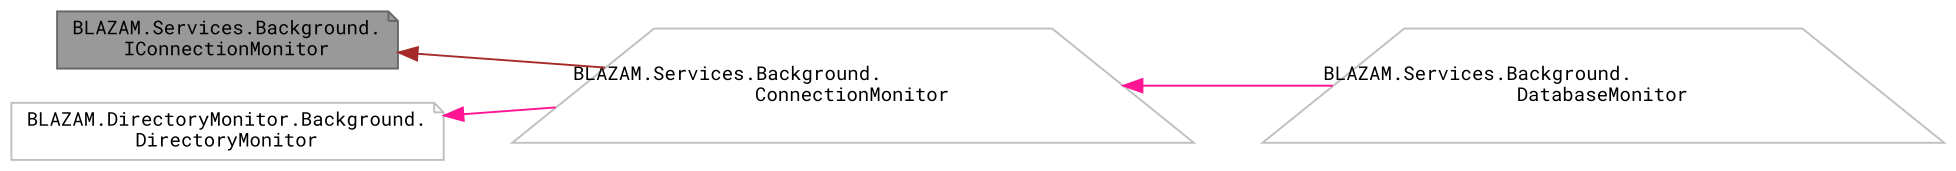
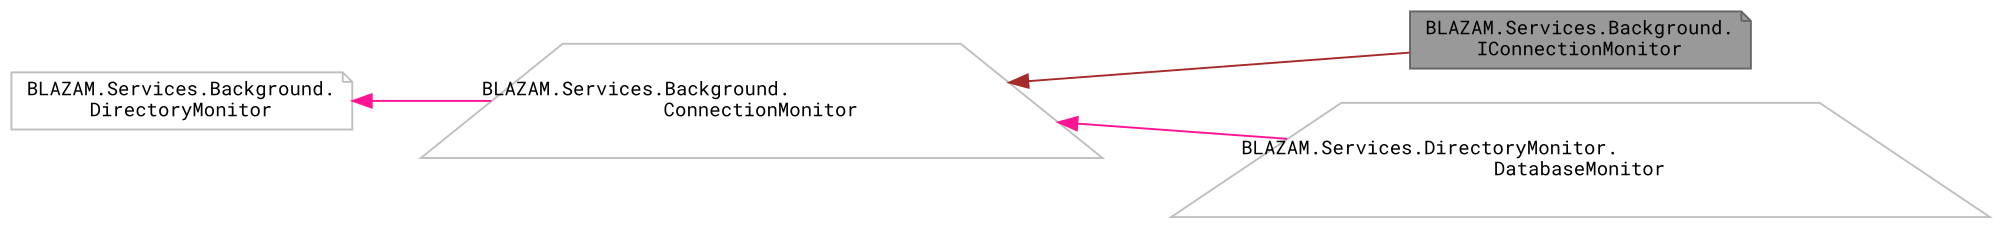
  digraph {
    fontname="Roboto Mono"
    rankdir=LR
    node [color=grey75 fillcolor=white fontname="Roboto Mono" fontsize=10 shape=note style=filled]
    edge [color=deeppink dir=back fontname="Roboto Mono" fontsize=10 labelfontname=Helvetica labelfontsize=10 style=solid]
    n1 [color=gray40 fillcolor=grey60 fontcolor=black height=0.2 label="BLAZAM.Services.Background.\lIConnectionMonitor" width=0.4]
    n2 [height=0.2 label="BLAZAM.Services.Background.\lConnectionMonitor" shape=trapezium width=0.4]
-   n3 [height=0.2 label="BLAZAM.Services.Background.\lDatabaseMonitor" shape=trapezium width=0.4]
-   n4 [height=0.2 label="BLAZAM.DirectoryMonitor.Background.\lDirectoryMonitor" width=0.4]
-   n1 -> n2 [color=brown]
+   n3 [height=0.2 label="BLAZAM.Services.DirectoryMonitor.\lDatabaseMonitor" shape=trapezium width=0.4]
+   n4 [height=0.2 label="BLAZAM.Services.Background.\lDirectoryMonitor" width=0.4]
+   n2 -> n1 [color=brown]
    n2 -> n3
    n4 -> n2
  }
